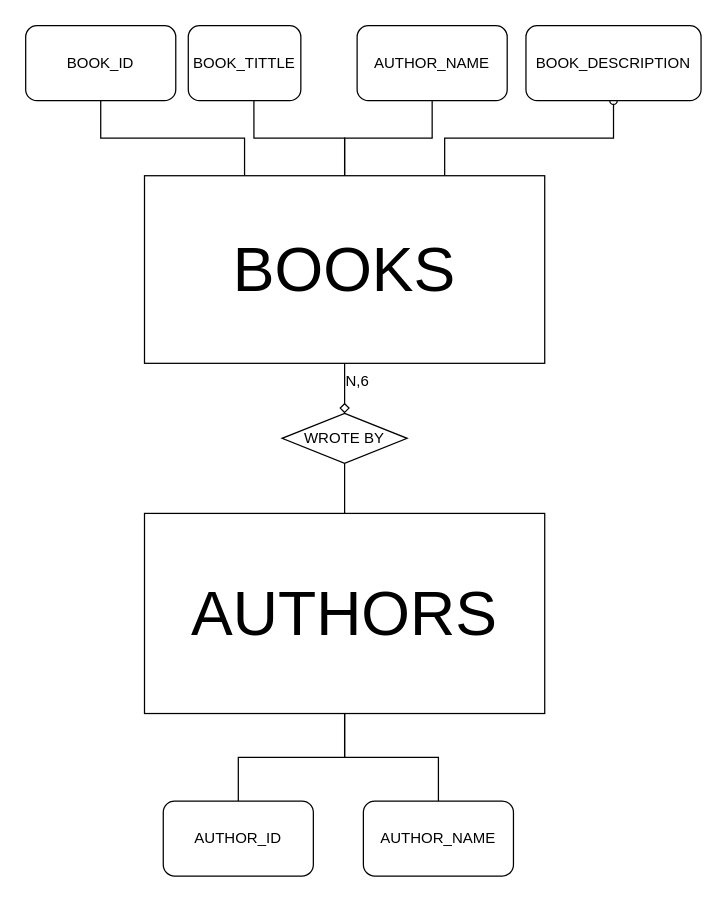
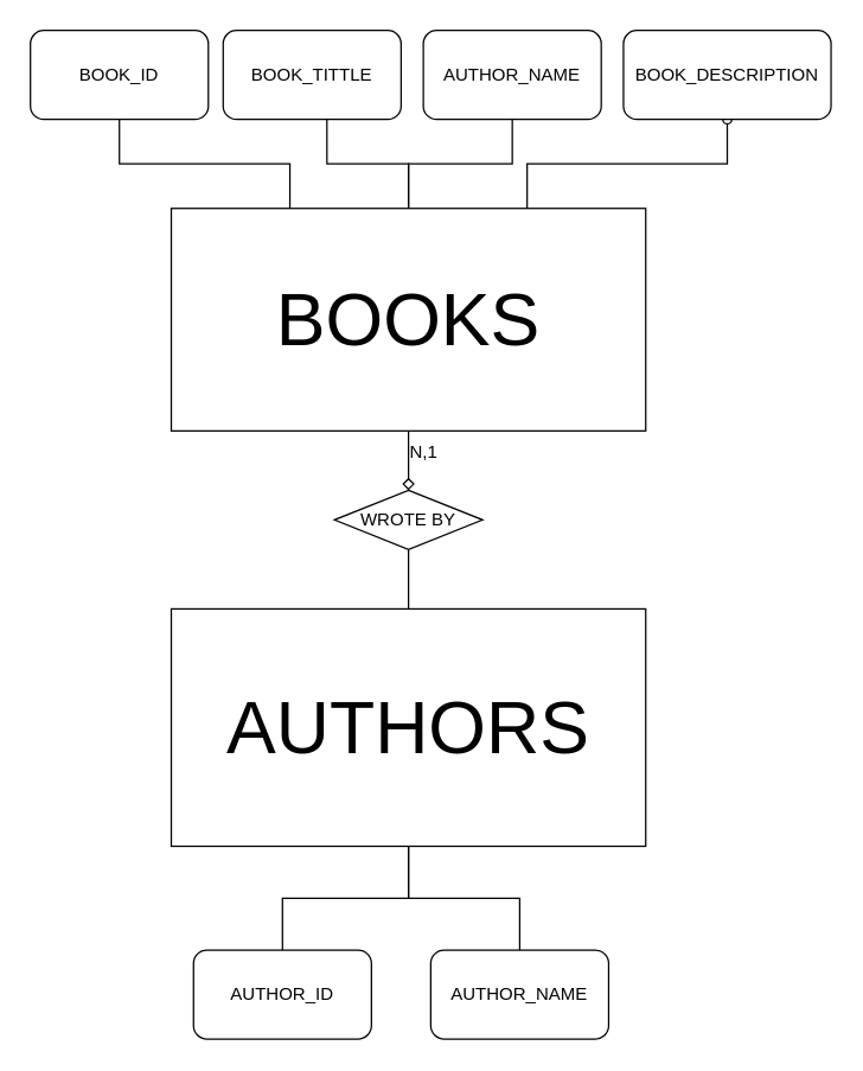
  <mxCell id="0" />
  <mxCell id="1" parent="0" />
  <mxCell id="2" style="edgeStyle=orthogonalEdgeStyle;rounded=0;orthogonalLoop=1;jettySize=auto;html=1;exitX=0.5;exitY=0;exitDx=0;exitDy=0;entryX=0.583;entryY=1;entryDx=0;entryDy=0;entryPerimeter=0;endArrow=none;endFill=0;" edge="1" parent="1" source="7" target="12"><mxGeometry relative="1" as="geometry"><mxPoint x="240" y="100" as="targetPoint" /></mxGeometry></mxCell>
  <mxCell id="3" style="edgeStyle=orthogonalEdgeStyle;rounded=0;orthogonalLoop=1;jettySize=auto;html=1;exitX=0.5;exitY=0;exitDx=0;exitDy=0;entryX=0.5;entryY=1;entryDx=0;entryDy=0;endArrow=none;endFill=0;" edge="1" parent="1" source="7" target="14"><mxGeometry relative="1" as="geometry" /></mxCell>
  <mxCell id="4" style="edgeStyle=orthogonalEdgeStyle;rounded=0;orthogonalLoop=1;jettySize=auto;html=1;exitX=0.25;exitY=0;exitDx=0;exitDy=0;endArrow=none;endFill=0;startArrow=none;startFill=0;" edge="1" parent="1" source="7" target="13"><mxGeometry relative="1" as="geometry"><Array as="points"><mxPoint x="195" y="110" /><mxPoint x="80" y="110" /></Array></mxGeometry></mxCell>
  <mxCell id="5" style="edgeStyle=orthogonalEdgeStyle;rounded=0;orthogonalLoop=1;jettySize=auto;html=1;exitX=0.75;exitY=0;exitDx=0;exitDy=0;endArrow=oval;endFill=0;entryX=0.5;entryY=1;entryDx=0;entryDy=0;" edge="1" parent="1" source="7" target="15"><mxGeometry relative="1" as="geometry"><mxPoint x="490" y="90" as="targetPoint" /></mxGeometry></mxCell>
  <mxCell id="6" style="edgeStyle=orthogonalEdgeStyle;rounded=0;orthogonalLoop=1;jettySize=auto;html=1;exitX=0.5;exitY=1;exitDx=0;exitDy=0;entryX=0.5;entryY=0;entryDx=0;entryDy=0;endArrow=diamond;endFill=0;" edge="1" parent="1" source="7" target="18"><mxGeometry relative="1" as="geometry" /></mxCell>
  <mxCell id="7" value="&lt;font style=&quot;font-size: 50px;&quot;&gt;BOOKS&lt;/font&gt;" style="rounded=0;whiteSpace=wrap;html=1;" vertex="1" parent="1"><mxGeometry x="115" y="140" width="320" height="150" as="geometry" /></mxCell>
  <mxCell id="8" style="edgeStyle=orthogonalEdgeStyle;rounded=0;orthogonalLoop=1;jettySize=auto;html=1;endArrow=none;endFill=0;" edge="1" parent="1" source="11" target="16"><mxGeometry relative="1" as="geometry" /></mxCell>
  <mxCell id="9" style="edgeStyle=orthogonalEdgeStyle;rounded=0;orthogonalLoop=1;jettySize=auto;html=1;exitX=0.5;exitY=1;exitDx=0;exitDy=0;endArrow=none;endFill=0;" edge="1" parent="1" source="11" target="17"><mxGeometry relative="1" as="geometry" /></mxCell>
  <mxCell id="10" style="edgeStyle=orthogonalEdgeStyle;rounded=0;orthogonalLoop=1;jettySize=auto;html=1;exitX=0.5;exitY=0;exitDx=0;exitDy=0;entryX=0.5;entryY=1;entryDx=0;entryDy=0;endArrow=none;endFill=0;" edge="1" parent="1" source="11" target="18"><mxGeometry relative="1" as="geometry" /></mxCell>
  <mxCell id="11" value="&lt;font style=&quot;font-size: 50px;&quot;&gt;AUTHORS&lt;/font&gt;" style="rounded=0;whiteSpace=wrap;html=1;" vertex="1" parent="1"><mxGeometry x="115" y="410" width="320" height="160" as="geometry" /></mxCell>
- <mxCell id="12" value="BOOK_TITTLE" style="rounded=1;whiteSpace=wrap;html=1;" vertex="1" parent="1"><mxGeometry x="150" y="20" width="90" height="60" as="geometry" /></mxCell>
+ <mxCell id="12" value="BOOK_TITTLE" style="rounded=1;whiteSpace=wrap;html=1;" vertex="1" parent="1"><mxGeometry x="150" y="20" width="120" height="60" as="geometry" /></mxCell>
  <mxCell id="13" value="BOOK_ID" style="rounded=1;whiteSpace=wrap;html=1;" vertex="1" parent="1"><mxGeometry x="20" y="20" width="120" height="60" as="geometry" /></mxCell>
  <mxCell id="14" value="AUTHOR_NAME" style="rounded=1;whiteSpace=wrap;html=1;" vertex="1" parent="1"><mxGeometry x="285" y="20" width="120" height="60" as="geometry" /></mxCell>
  <mxCell id="15" value="BOOK_DESCRIPTION" style="rounded=1;whiteSpace=wrap;html=1;" vertex="1" parent="1"><mxGeometry x="420" y="20" width="140" height="60" as="geometry" /></mxCell>
  <mxCell id="16" value="AUTHOR_ID" style="rounded=1;whiteSpace=wrap;html=1;" vertex="1" parent="1"><mxGeometry x="130" y="640" width="120" height="60" as="geometry" /></mxCell>
  <mxCell id="17" value="AUTHOR_NAME" style="rounded=1;whiteSpace=wrap;html=1;" vertex="1" parent="1"><mxGeometry x="290" y="640" width="120" height="60" as="geometry" /></mxCell>
  <mxCell id="18" value="WROTE BY" style="rhombus;whiteSpace=wrap;html=1;" vertex="1" parent="1"><mxGeometry x="225" y="330" width="100" height="40" as="geometry" /></mxCell>
- <mxCell id="19" value="N,6" style="text;html=1;align=center;verticalAlign=middle;resizable=0;points=[];autosize=1;strokeColor=none;fillColor=none;" vertex="1" parent="1"><mxGeometry x="265" y="290" width="40" height="30" as="geometry" /></mxCell>
+ <mxCell id="19" value="N,1" style="text;html=1;align=center;verticalAlign=middle;resizable=0;points=[];autosize=1;strokeColor=none;fillColor=none;" vertex="1" parent="1"><mxGeometry x="265" y="290" width="40" height="30" as="geometry" /></mxCell>
